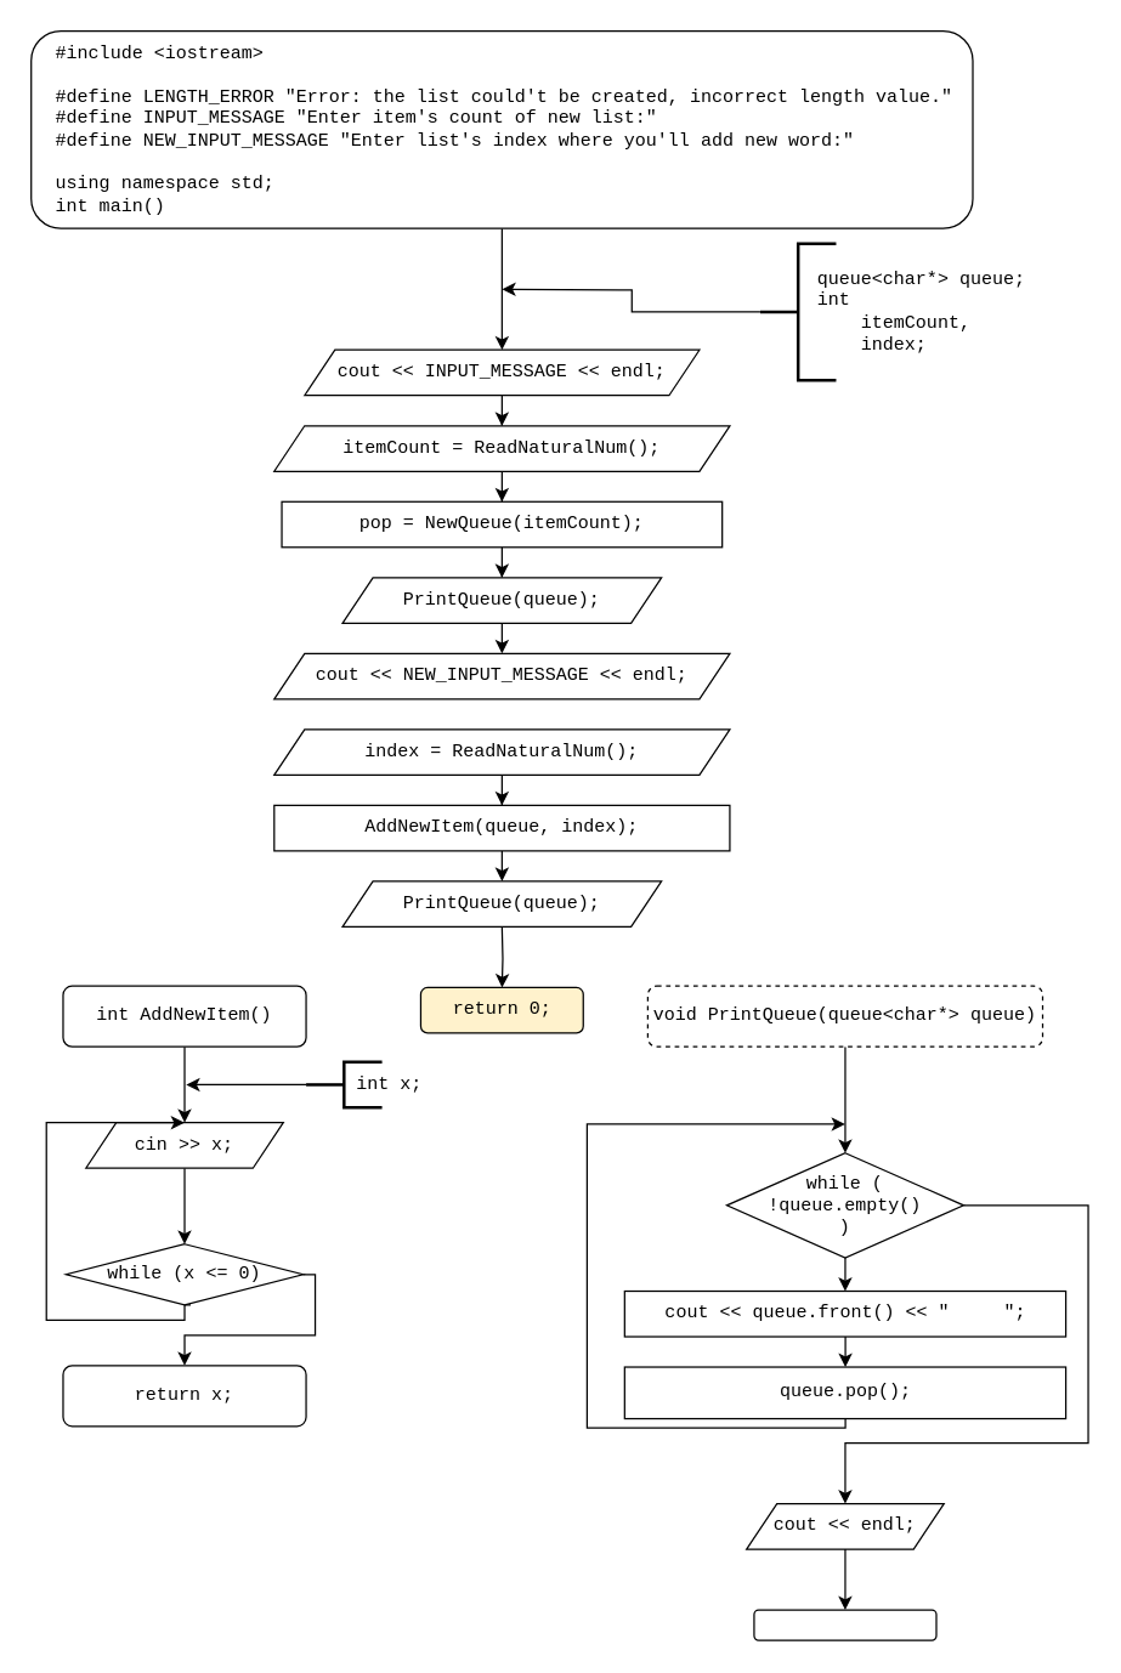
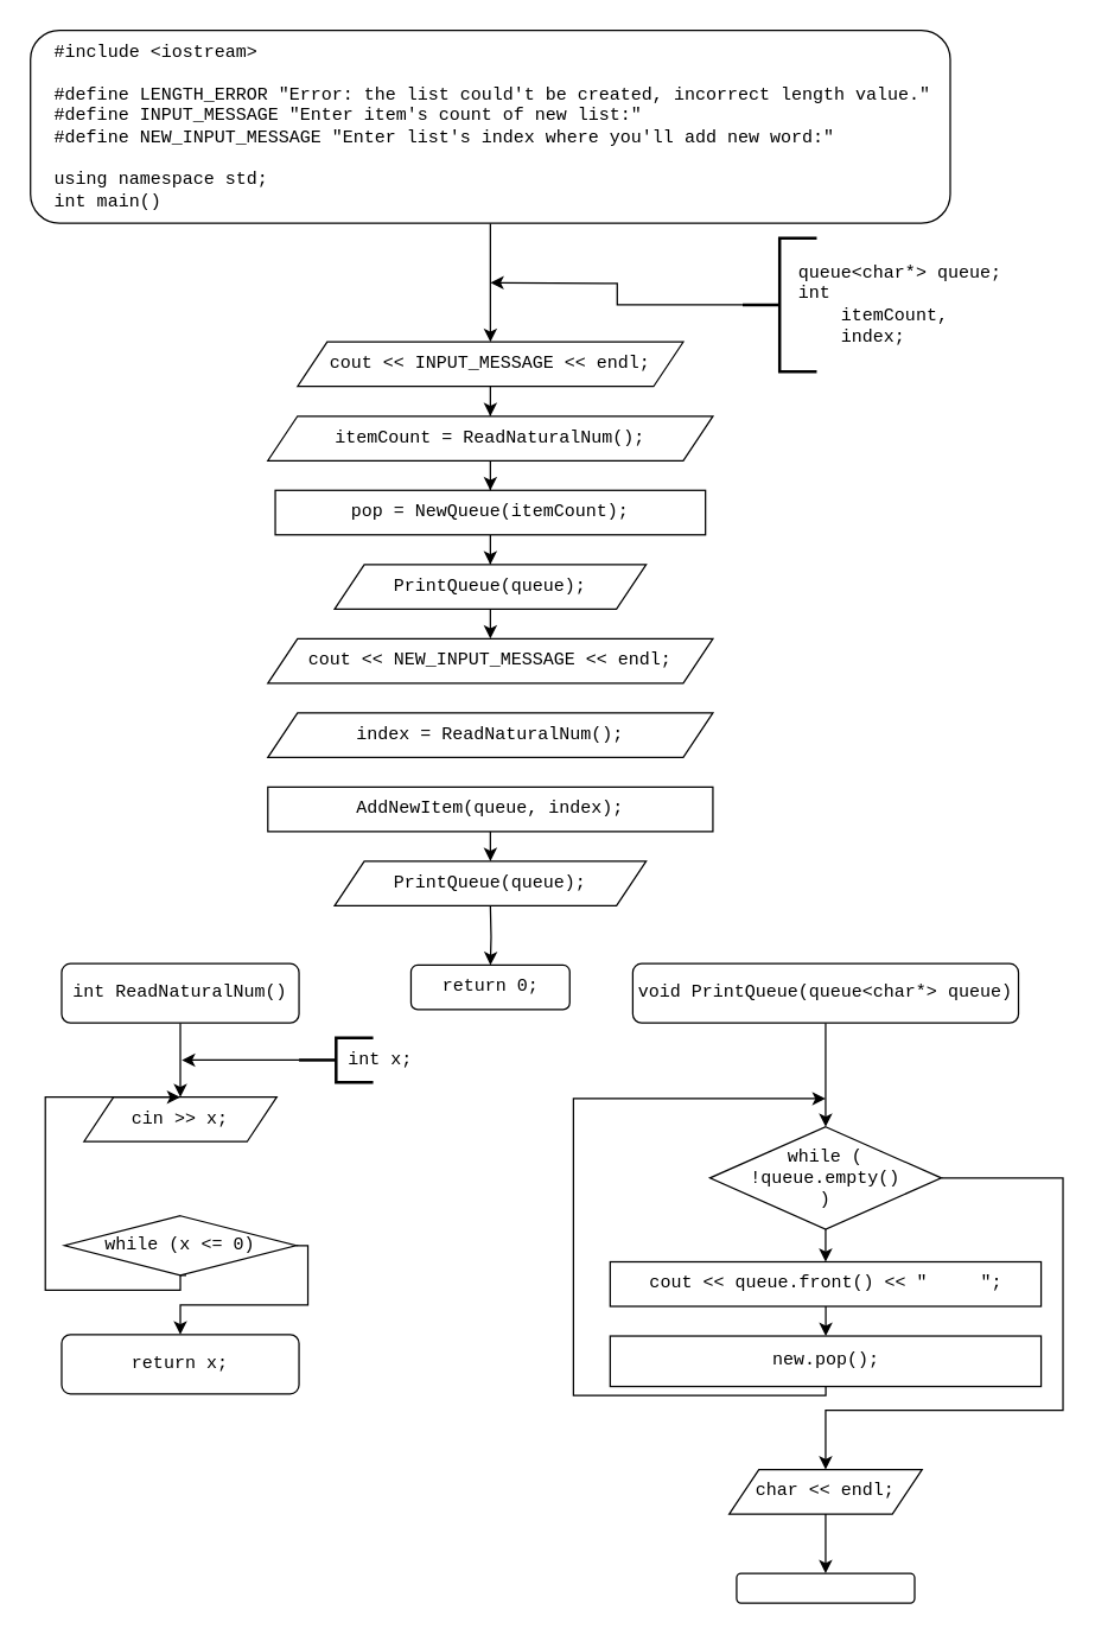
  <mxCell id="0" />
  <mxCell id="1" parent="0" />
  <mxCell id="2" style="edgeStyle=orthogonalEdgeStyle;rounded=0;orthogonalLoop=1;jettySize=auto;html=1;entryX=0.5;entryY=0;entryDx=0;entryDy=0;fontFamily=Courier New;" edge="1" parent="1" source="3" target="5"><mxGeometry relative="1" as="geometry" /></mxCell>
  <mxCell id="3" value="&lt;div&gt;&amp;nbsp; #include &amp;lt;iostream&amp;gt;&lt;/div&gt;&lt;div&gt;&amp;nbsp;&amp;nbsp;&lt;/div&gt;&lt;div&gt;&amp;nbsp; #define LENGTH_ERROR &quot;Error: the list could't be created, incorrect length value.&quot;&lt;/div&gt;&lt;div&gt;&amp;nbsp; #define INPUT_MESSAGE &quot;Enter item's count of new list:&quot;&lt;/div&gt;&lt;div&gt;&amp;nbsp;&amp;nbsp;#define NEW_INPUT_MESSAGE &quot;Enter list's index where you'll add new word:&quot;&lt;/div&gt;&lt;div&gt;&amp;nbsp;&amp;nbsp;&lt;/div&gt;&lt;div&gt;&amp;nbsp; using namespace std;&lt;/div&gt;&lt;div&gt;&amp;nbsp; int main()&lt;/div&gt;" style="rounded=1;whiteSpace=wrap;html=1;fontFamily=Courier New;align=left;" vertex="1" parent="1"><mxGeometry x="20" y="20" width="620" height="130" as="geometry" /></mxCell>
  <mxCell id="4" style="edgeStyle=orthogonalEdgeStyle;rounded=0;orthogonalLoop=1;jettySize=auto;html=1;entryX=0.5;entryY=0;entryDx=0;entryDy=0;fontFamily=Courier New;" edge="1" parent="1" source="5" target="7"><mxGeometry relative="1" as="geometry" /></mxCell>
  <mxCell id="5" value="cout &amp;lt;&amp;lt; INPUT_MESSAGE &amp;lt;&amp;lt; endl;" style="shape=parallelogram;perimeter=parallelogramPerimeter;whiteSpace=wrap;html=1;fixedSize=1;fontFamily=Courier New;align=center;" vertex="1" parent="1"><mxGeometry x="200" y="230" width="260" height="30" as="geometry" /></mxCell>
  <mxCell id="6" style="edgeStyle=orthogonalEdgeStyle;rounded=0;orthogonalLoop=1;jettySize=auto;html=1;entryX=0.5;entryY=0;entryDx=0;entryDy=0;fontFamily=Courier New;" edge="1" parent="1" source="7" target="9"><mxGeometry relative="1" as="geometry" /></mxCell>
  <mxCell id="7" value="itemCount = ReadNaturalNum();" style="shape=parallelogram;perimeter=parallelogramPerimeter;whiteSpace=wrap;html=1;fixedSize=1;fontFamily=Courier New;align=center;" vertex="1" parent="1"><mxGeometry x="180" y="280" width="300" height="30" as="geometry" /></mxCell>
  <mxCell id="8" style="edgeStyle=orthogonalEdgeStyle;rounded=0;orthogonalLoop=1;jettySize=auto;html=1;entryX=0.5;entryY=0;entryDx=0;entryDy=0;fontFamily=Courier New;" edge="1" parent="1" source="9" target="11"><mxGeometry relative="1" as="geometry" /></mxCell>
  <mxCell id="9" value="pop = NewQueue(itemCount);" style="rounded=0;whiteSpace=wrap;html=1;fontFamily=Courier New;align=center;" vertex="1" parent="1"><mxGeometry x="185" y="330" width="290" height="30" as="geometry" /></mxCell>
  <mxCell id="10" style="edgeStyle=orthogonalEdgeStyle;rounded=0;orthogonalLoop=1;jettySize=auto;html=1;fontFamily=Courier New;" edge="1" parent="1" source="11"><mxGeometry relative="1" as="geometry"><mxPoint x="330" y="430" as="targetPoint" /></mxGeometry></mxCell>
  <mxCell id="11" value="PrintQueue(queue);" style="shape=parallelogram;perimeter=parallelogramPerimeter;whiteSpace=wrap;html=1;fixedSize=1;fontFamily=Courier New;align=center;" vertex="1" parent="1"><mxGeometry x="225" y="380" width="210" height="30" as="geometry" /></mxCell>
  <mxCell id="12" style="edgeStyle=orthogonalEdgeStyle;rounded=0;orthogonalLoop=1;jettySize=auto;html=1;fontFamily=Courier New;" edge="1" parent="1" source="13"><mxGeometry relative="1" as="geometry"><mxPoint x="330" y="190" as="targetPoint" /></mxGeometry></mxCell>
  <mxCell id="13" value="" style="strokeWidth=2;html=1;shape=mxgraph.flowchart.annotation_2;align=left;labelPosition=right;pointerEvents=1;fontFamily=Courier New;" vertex="1" parent="1"><mxGeometry x="500" y="160" width="50" height="90" as="geometry" /></mxCell>
  <mxCell id="14" style="edgeStyle=orthogonalEdgeStyle;rounded=0;orthogonalLoop=1;jettySize=auto;html=1;fontFamily=Courier New;" edge="1" parent="1" source="15"><mxGeometry relative="1" as="geometry"><mxPoint x="330" y="580" as="targetPoint" /></mxGeometry></mxCell>
  <mxCell id="15" value="AddNewItem(queue, index);" style="rounded=0;whiteSpace=wrap;html=1;fontFamily=Courier New;align=center;" vertex="1" parent="1"><mxGeometry x="180" y="530" width="300" height="30" as="geometry" /></mxCell>
  <mxCell id="16" style="edgeStyle=orthogonalEdgeStyle;rounded=0;orthogonalLoop=1;jettySize=auto;html=1;entryX=0.5;entryY=0;entryDx=0;entryDy=0;fontFamily=Courier New;" edge="1" parent="1" target="17"><mxGeometry relative="1" as="geometry"><mxPoint x="330" y="610" as="sourcePoint" /></mxGeometry></mxCell>
- <mxCell id="17" value="return 0;" style="rounded=1;whiteSpace=wrap;html=1;fontFamily=Courier New;align=center;fillColor=#fff2cc;" vertex="1" parent="1"><mxGeometry x="276.5" y="650" width="107" height="30" as="geometry" /></mxCell>
+ <mxCell id="17" value="return 0;" style="rounded=1;whiteSpace=wrap;html=1;fontFamily=Courier New;align=center;" vertex="1" parent="1"><mxGeometry x="276.5" y="650" width="107" height="30" as="geometry" /></mxCell>
  <mxCell id="18" value="cout &amp;lt;&amp;lt; NEW_INPUT_MESSAGE &amp;lt;&amp;lt; endl;" style="shape=parallelogram;perimeter=parallelogramPerimeter;whiteSpace=wrap;html=1;fixedSize=1;fontFamily=Courier New;align=center;" vertex="1" parent="1"><mxGeometry x="180" y="430" width="300" height="30" as="geometry" /></mxCell>
- <mxCell id="19" style="edgeStyle=orthogonalEdgeStyle;rounded=0;orthogonalLoop=1;jettySize=auto;html=1;entryX=0.5;entryY=0;entryDx=0;entryDy=0;" edge="1" parent="1" source="20" target="15"><mxGeometry relative="1" as="geometry" /></mxCell>
  <mxCell id="20" value="index = ReadNaturalNum();" style="shape=parallelogram;perimeter=parallelogramPerimeter;whiteSpace=wrap;html=1;fixedSize=1;fontFamily=Courier New;align=center;" vertex="1" parent="1"><mxGeometry x="180" y="480" width="300" height="30" as="geometry" /></mxCell>
  <mxCell id="21" value="queue&amp;lt;char*&amp;gt; queue;&lt;br&gt;int&lt;br&gt;&amp;nbsp; &amp;nbsp; itemCount,&lt;br&gt;&amp;nbsp; &amp;nbsp; index;" style="text;html=1;strokeColor=none;fillColor=none;align=left;verticalAlign=middle;whiteSpace=wrap;rounded=0;fontFamily=Courier New;" vertex="1" parent="1"><mxGeometry x="536" y="170" width="150" height="70" as="geometry" /></mxCell>
  <mxCell id="22" style="edgeStyle=orthogonalEdgeStyle;rounded=0;orthogonalLoop=1;jettySize=auto;html=1;fontFamily=Courier New;entryX=0.5;entryY=0;entryDx=0;entryDy=0;" edge="1" parent="1" source="23" target="28"><mxGeometry relative="1" as="geometry"><mxPoint x="121" y="759" as="targetPoint" /></mxGeometry></mxCell>
- <mxCell id="23" value="int AddNewItem()" style="rounded=1;whiteSpace=wrap;html=1;fontFamily=Courier New;" vertex="1" parent="1"><mxGeometry x="41" y="649" width="160" height="40" as="geometry" /></mxCell>
+ <mxCell id="23" value="int ReadNaturalNum()" style="rounded=1;whiteSpace=wrap;html=1;fontFamily=Courier New;" vertex="1" parent="1"><mxGeometry x="41" y="649" width="160" height="40" as="geometry" /></mxCell>
  <mxCell id="24" style="edgeStyle=orthogonalEdgeStyle;rounded=0;orthogonalLoop=1;jettySize=auto;html=1;fontFamily=Courier New;exitX=0;exitY=0.5;exitDx=0;exitDy=0;exitPerimeter=0;" edge="1" parent="1" source="25"><mxGeometry relative="1" as="geometry"><mxPoint x="122" y="714" as="targetPoint" /><mxPoint x="196" y="714" as="sourcePoint" /></mxGeometry></mxCell>
  <mxCell id="25" value="" style="strokeWidth=2;html=1;shape=mxgraph.flowchart.annotation_2;align=left;labelPosition=right;pointerEvents=1;fontFamily=Courier New;" vertex="1" parent="1"><mxGeometry x="201" y="699" width="50" height="30" as="geometry" /></mxCell>
  <mxCell id="26" value="int x;" style="text;html=1;strokeColor=none;fillColor=none;align=center;verticalAlign=middle;whiteSpace=wrap;rounded=0;fontFamily=Courier New;" vertex="1" parent="1"><mxGeometry x="225.5" y="704" width="60" height="20" as="geometry" /></mxCell>
- <mxCell id="27" style="edgeStyle=orthogonalEdgeStyle;rounded=0;orthogonalLoop=1;jettySize=auto;html=1;entryX=0.5;entryY=0;entryDx=0;entryDy=0;fontFamily=Courier New;" edge="1" parent="1" source="28" target="31"><mxGeometry relative="1" as="geometry" /></mxCell>
  <mxCell id="28" value="cin &amp;gt;&amp;gt; x;" style="shape=parallelogram;perimeter=parallelogramPerimeter;whiteSpace=wrap;html=1;fixedSize=1;fontFamily=Courier New;" vertex="1" parent="1"><mxGeometry x="56" y="739" width="130" height="30" as="geometry" /></mxCell>
  <mxCell id="29" style="edgeStyle=orthogonalEdgeStyle;rounded=0;orthogonalLoop=1;jettySize=auto;html=1;fontFamily=Courier New;" edge="1" parent="1"><mxGeometry relative="1" as="geometry"><mxPoint x="121" y="739" as="targetPoint" /><mxPoint x="125" y="859" as="sourcePoint" /><Array as="points"><mxPoint x="121" y="859" /><mxPoint x="121" y="869" /><mxPoint x="30" y="869" /><mxPoint x="30" y="739" /></Array></mxGeometry></mxCell>
  <mxCell id="30" style="edgeStyle=orthogonalEdgeStyle;rounded=0;orthogonalLoop=1;jettySize=auto;html=1;fontFamily=Courier New;" edge="1" parent="1" source="31"><mxGeometry relative="1" as="geometry"><mxPoint x="121" y="899" as="targetPoint" /><Array as="points"><mxPoint x="207" y="839" /><mxPoint x="207" y="879" /><mxPoint x="121" y="879" /></Array></mxGeometry></mxCell>
  <mxCell id="31" value="while (x &amp;lt;= 0)" style="rhombus;whiteSpace=wrap;html=1;fontFamily=Courier New;" vertex="1" parent="1"><mxGeometry x="43" y="819" width="156" height="40" as="geometry" /></mxCell>
  <mxCell id="32" value="return x;" style="rounded=1;whiteSpace=wrap;html=1;fontFamily=Courier New;" vertex="1" parent="1"><mxGeometry x="41" y="899" width="160" height="40" as="geometry" /></mxCell>
  <mxCell id="33" style="edgeStyle=orthogonalEdgeStyle;rounded=0;orthogonalLoop=1;jettySize=auto;html=1;fontFamily=Courier New;entryX=0.5;entryY=0;entryDx=0;entryDy=0;" edge="1" parent="1" source="34"><mxGeometry relative="1" as="geometry"><mxPoint x="556" y="759" as="targetPoint" /></mxGeometry></mxCell>
- <mxCell id="34" value="void PrintQueue(queue&amp;lt;char*&amp;gt; queue)" style="rounded=1;whiteSpace=wrap;html=1;fontFamily=Courier New;dashed=1;" vertex="1" parent="1"><mxGeometry x="426" y="649" width="260" height="40" as="geometry" /></mxCell>
+ <mxCell id="34" value="void PrintQueue(queue&amp;lt;char*&amp;gt; queue)" style="rounded=1;whiteSpace=wrap;html=1;fontFamily=Courier New;" vertex="1" parent="1"><mxGeometry x="426" y="649" width="260" height="40" as="geometry" /></mxCell>
  <mxCell id="35" style="edgeStyle=orthogonalEdgeStyle;rounded=0;orthogonalLoop=1;jettySize=auto;html=1;entryX=0.5;entryY=0;entryDx=0;entryDy=0;fontFamily=Courier New;" edge="1" parent="1" source="36" target="37"><mxGeometry relative="1" as="geometry" /></mxCell>
- <mxCell id="36" value="cout &amp;lt;&amp;lt; endl;" style="shape=parallelogram;perimeter=parallelogramPerimeter;whiteSpace=wrap;html=1;fixedSize=1;fontFamily=Courier New;" vertex="1" parent="1"><mxGeometry x="491" y="990" width="130" height="30" as="geometry" /></mxCell>
+ <mxCell id="36" value="char &amp;lt;&amp;lt; endl;" style="shape=parallelogram;perimeter=parallelogramPerimeter;whiteSpace=wrap;html=1;fixedSize=1;fontFamily=Courier New;" vertex="1" parent="1"><mxGeometry x="491" y="990" width="130" height="30" as="geometry" /></mxCell>
  <mxCell id="37" value="" style="rounded=1;whiteSpace=wrap;html=1;fontFamily=Courier New;align=left;" vertex="1" parent="1"><mxGeometry x="496" y="1060" width="120" height="20" as="geometry" /></mxCell>
  <mxCell id="38" value="PrintQueue(queue);" style="shape=parallelogram;perimeter=parallelogramPerimeter;whiteSpace=wrap;html=1;fixedSize=1;fontFamily=Courier New;align=center;" vertex="1" parent="1"><mxGeometry x="225" y="580" width="210" height="30" as="geometry" /></mxCell>
  <mxCell id="39" style="edgeStyle=orthogonalEdgeStyle;rounded=0;orthogonalLoop=1;jettySize=auto;html=1;entryX=0.5;entryY=0;entryDx=0;entryDy=0;" edge="1" parent="1" source="41" target="43"><mxGeometry relative="1" as="geometry" /></mxCell>
  <mxCell id="40" style="edgeStyle=orthogonalEdgeStyle;rounded=0;orthogonalLoop=1;jettySize=auto;html=1;entryX=0.5;entryY=0;entryDx=0;entryDy=0;" edge="1" parent="1" source="41" target="36"><mxGeometry relative="1" as="geometry"><mxPoint x="556" y="950" as="targetPoint" /><Array as="points"><mxPoint x="716" y="793" /><mxPoint x="716" y="950" /><mxPoint x="556" y="950" /></Array></mxGeometry></mxCell>
  <mxCell id="41" value="while (&lt;br&gt;!queue.empty()&lt;br&gt;)" style="rhombus;whiteSpace=wrap;html=1;fontFamily=Courier New;" vertex="1" parent="1"><mxGeometry x="478" y="759" width="156" height="69" as="geometry" /></mxCell>
  <mxCell id="42" style="edgeStyle=orthogonalEdgeStyle;rounded=0;orthogonalLoop=1;jettySize=auto;html=1;entryX=0.5;entryY=0;entryDx=0;entryDy=0;" edge="1" parent="1" source="43" target="45"><mxGeometry relative="1" as="geometry" /></mxCell>
  <mxCell id="43" value="cout &amp;lt;&amp;lt; queue.front() &amp;lt;&amp;lt; &quot;&amp;nbsp; &amp;nbsp; &amp;nbsp;&quot;;" style="rounded=0;whiteSpace=wrap;html=1;fontFamily=Courier New;align=center;" vertex="1" parent="1"><mxGeometry x="410.75" y="850" width="290.5" height="30" as="geometry" /></mxCell>
  <mxCell id="44" style="edgeStyle=orthogonalEdgeStyle;rounded=0;orthogonalLoop=1;jettySize=auto;html=1;" edge="1" parent="1" source="45"><mxGeometry relative="1" as="geometry"><mxPoint x="556" y="740" as="targetPoint" /><Array as="points"><mxPoint x="556" y="940" /><mxPoint x="386" y="940" /></Array></mxGeometry></mxCell>
- <mxCell id="45" value="queue.pop();" style="rounded=0;whiteSpace=wrap;html=1;fontFamily=Courier New;align=center;" vertex="1" parent="1"><mxGeometry x="410.75" y="900" width="290.5" height="34" as="geometry" /></mxCell>
+ <mxCell id="45" value="new.pop();" style="rounded=0;whiteSpace=wrap;html=1;fontFamily=Courier New;align=center;" vertex="1" parent="1"><mxGeometry x="410.75" y="900" width="290.5" height="34" as="geometry" /></mxCell>
